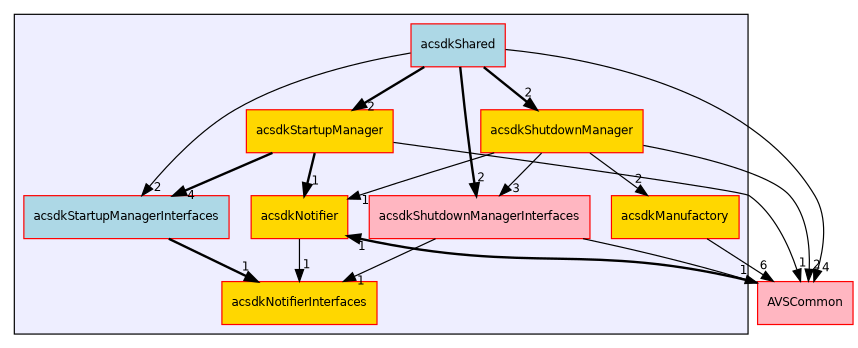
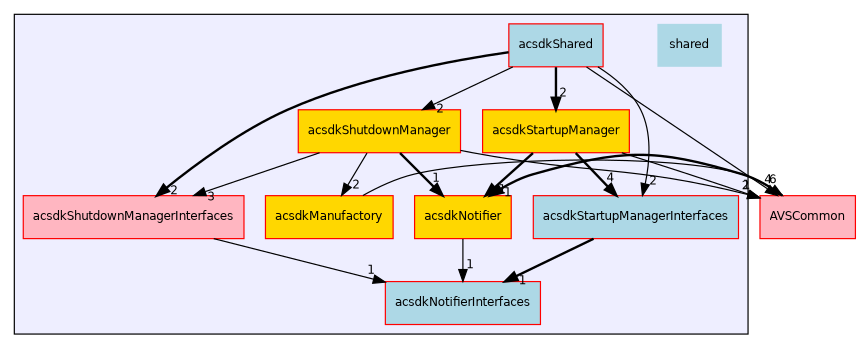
  digraph {
    compound=true
    node [fillcolor=gold fontname=Helvetica fontsize=10 shape=box style=filled color=red]
    edge [headlabel=1 labeldistance=1.5 labelfontname=Helvetica labelfontsize=10 style=solid]
+   n1 [fillcolor=lightblue label=shared shape=plaintext color=""]
    n2 [label=acsdkManufactory]
    n3 [label=acsdkNotifier]
-   n4 [label=acsdkNotifierInterfaces]
+   n4 [fillcolor=lightblue label=acsdkNotifierInterfaces]
    n5 [fillcolor=lightblue label=acsdkShared]
    n6 [label=acsdkShutdownManager]
    n7 [fillcolor=lightpink label=acsdkShutdownManagerInterfaces]
    n8 [label=acsdkStartupManager]
    n9 [fillcolor=lightblue label=acsdkStartupManagerInterfaces]
    n10 [fillcolor=lightpink label=AVSCommon]
    subgraph cluster_1 {
      bgcolor="#eeeeff"
      pencolor=black
+     n1
      n2
      n3
      n4
      n5
      n6
      n7
      n8
      n9
    }
    n2 -> n10 [headlabel=6]
    n3 -> n4
-   n5 -> n6 [headlabel=2 style=bold]
+   n5 -> n6 [headlabel=2]
    n5 -> n7 [headlabel=2 style=bold]
    n5 -> n8 [headlabel=2 style=bold]
    n5 -> n9 [headlabel=2]
    n5 -> n10 [headlabel=4]
    n6 -> n2 [headlabel=2]
-   n6 -> n3
+   n6 -> n3 [style=bold]
    n6 -> n7 [headlabel=3]
    n6 -> n10 [headlabel=2]
    n7 -> n4
-   n7 -> n10
    n8 -> n3 [style=bold]
    n8 -> n9 [headlabel=4 style=bold]
    n8 -> n10
    n9 -> n4 [style=bold]
    n10 -> n3 [style=bold]
  }
